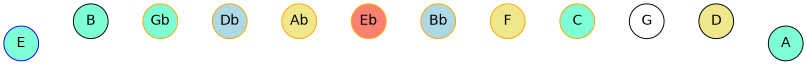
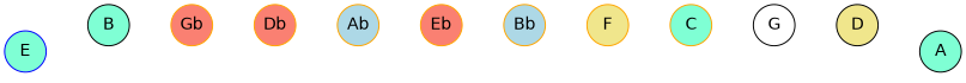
  graph {
    mindist=.1
    rankdir=LR
    node [color=orange fillcolor=aquamarine fontname=Helvetica margin=0 shape=circle style=filled]
    edge [style=invis]
    E [color=blue]
    B [color=""]
-   Gb
-   Db [fillcolor=lightblue]
-   Ab [fillcolor=khaki]
+   Gb [fillcolor=salmon]
+   Db [fillcolor=salmon]
+   Ab [fillcolor=lightblue]
    Eb [fillcolor=salmon]
    Bb [fillcolor=lightblue]
    F [fillcolor=khaki]
    C
    G [fillcolor=white color=""]
    D [fillcolor=khaki color=""]
    A [color=""]
    subgraph sub_1 {
      E
      B
      Gb
      Db
      Ab
      Eb
      Bb
      F
      C
      G
      D
      A
    }
    E -- B
    B -- Gb
    Gb -- Db
    Db -- Ab
    Ab -- Eb
    Eb -- Bb
    Bb -- F
    F -- C
    C -- G
    G -- D
    D -- A
    A -- E
  }
